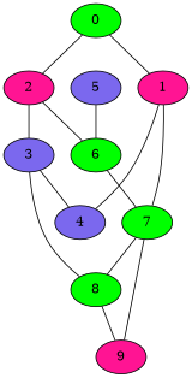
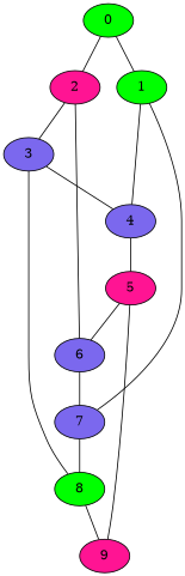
  graph {
    node [fillcolor=MediumSlateBlue style=filled]
-   1 [fillcolor=DeepPink]
+   1 [fillcolor=Lime]
    4
-   7 [fillcolor=Lime]
-   5
+   7
+   5 [fillcolor=DeepPink]
    8 [fillcolor=Lime]
    9 [fillcolor=DeepPink]
    2 [fillcolor=DeepPink]
-   6 [fillcolor=Lime]
+   6
    3
    0 [fillcolor=Lime]
    1 -- 4
    1 -- 7
+   4 -- 5
    7 -- 8
-   7 -- 9
+   5 -- 9
    5 -- 6
    8 -- 9
    2 -- 6
    2 -- 3
    6 -- 7
    3 -- 4
    3 -- 8
    0 -- 1
    0 -- 2
  }
